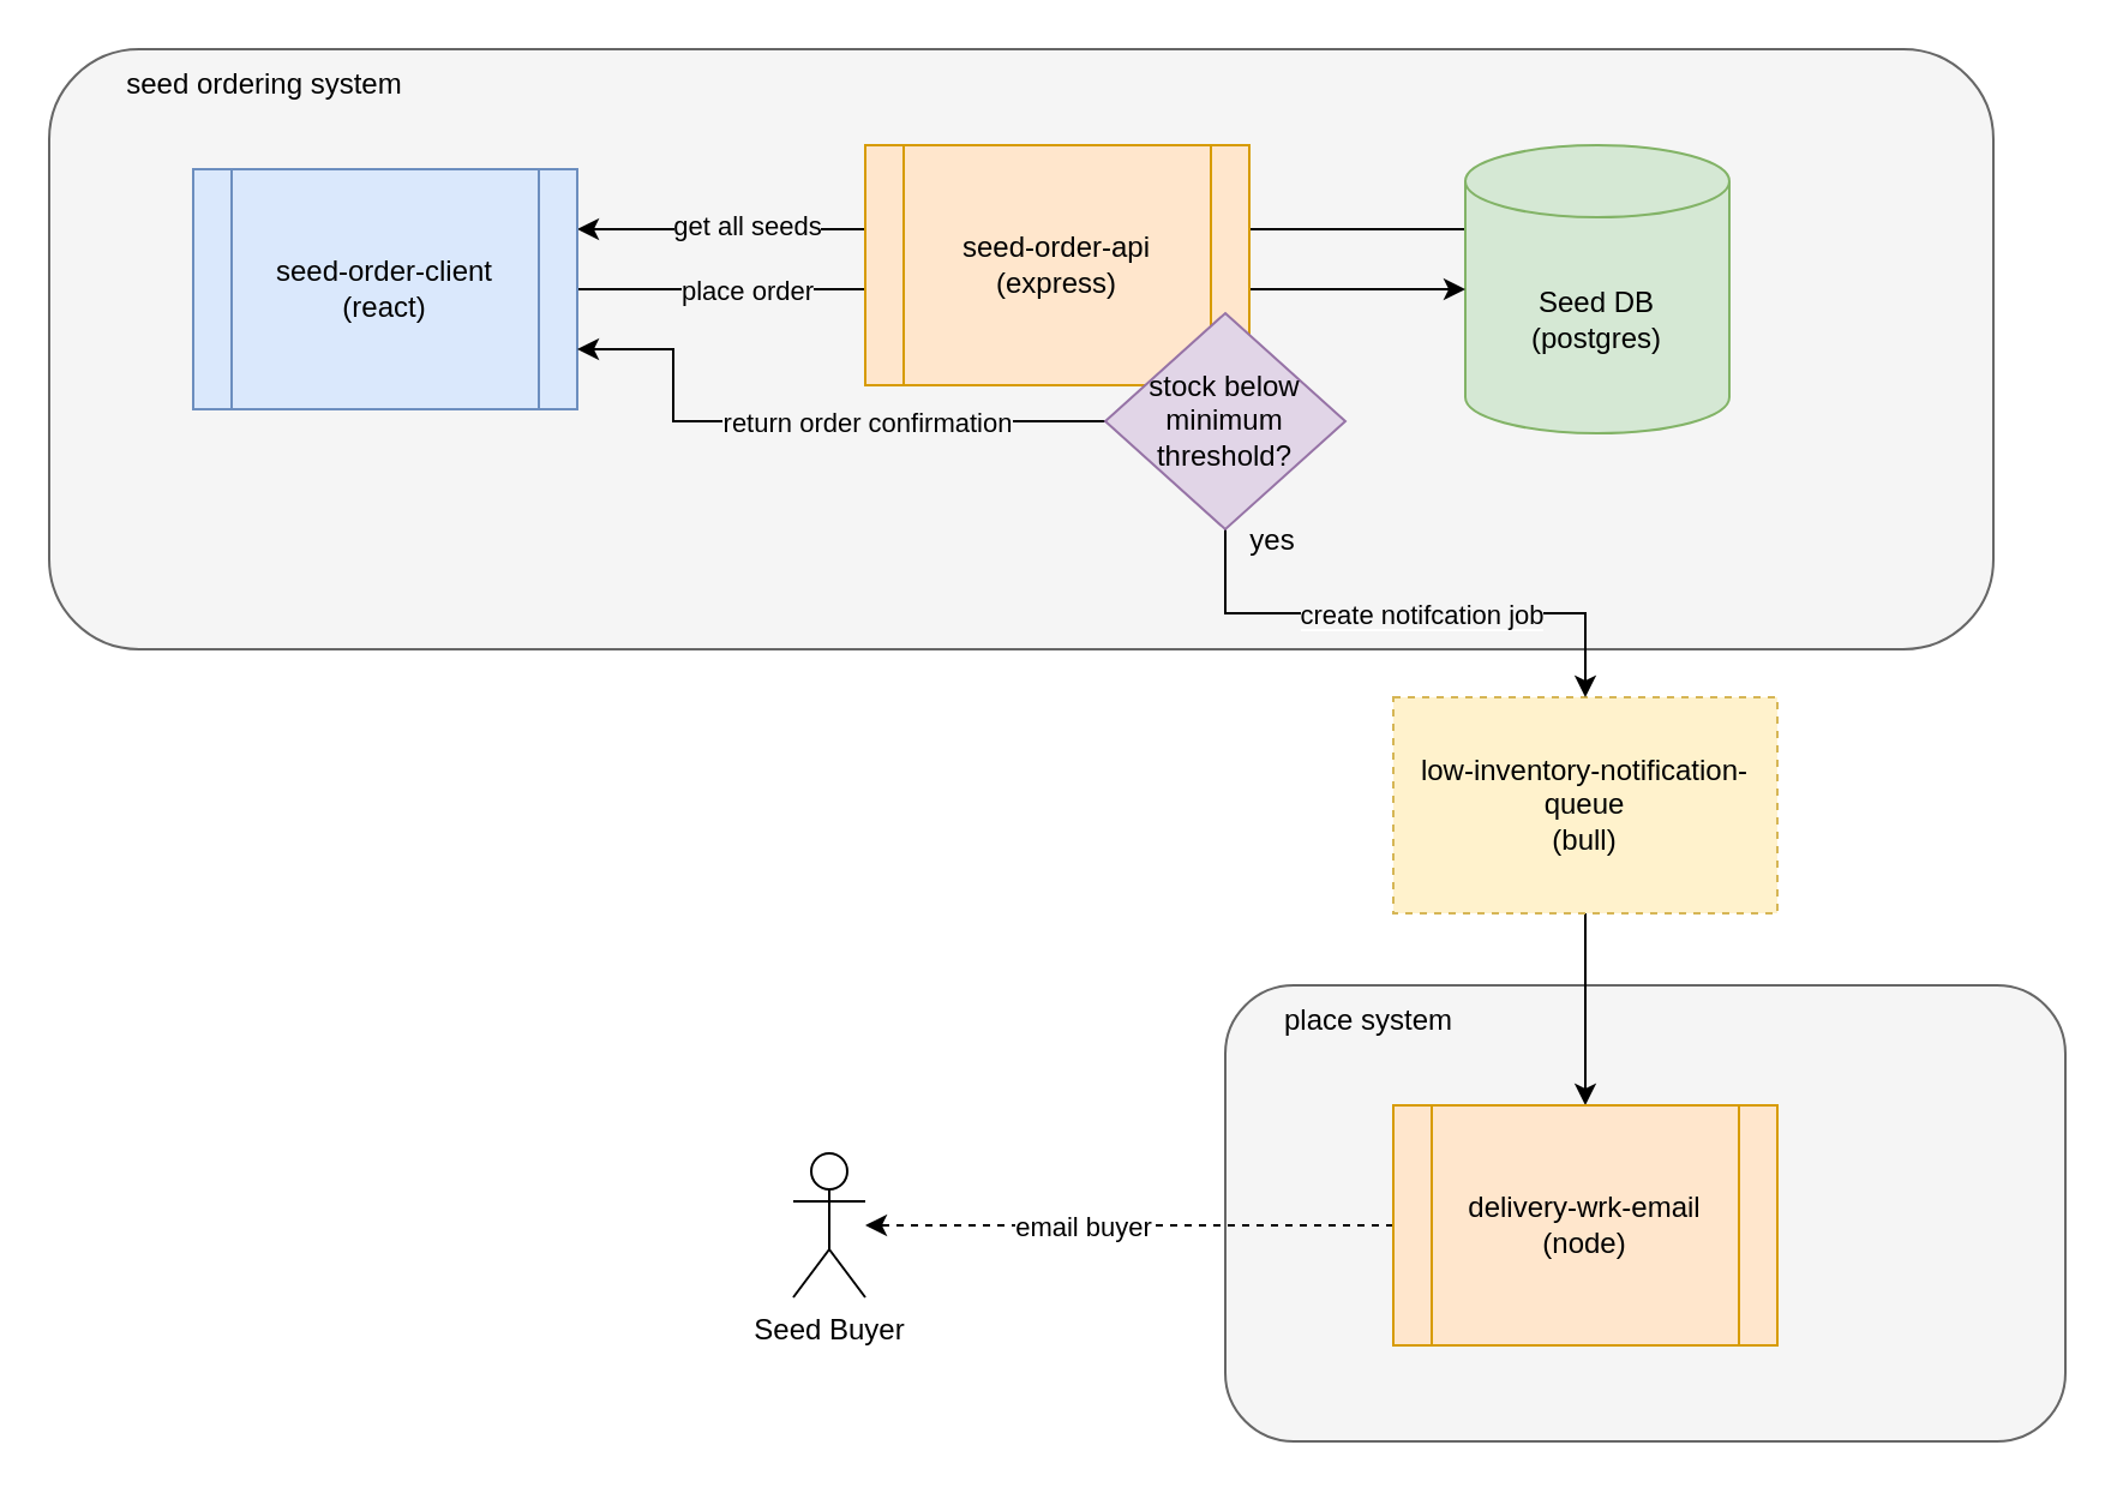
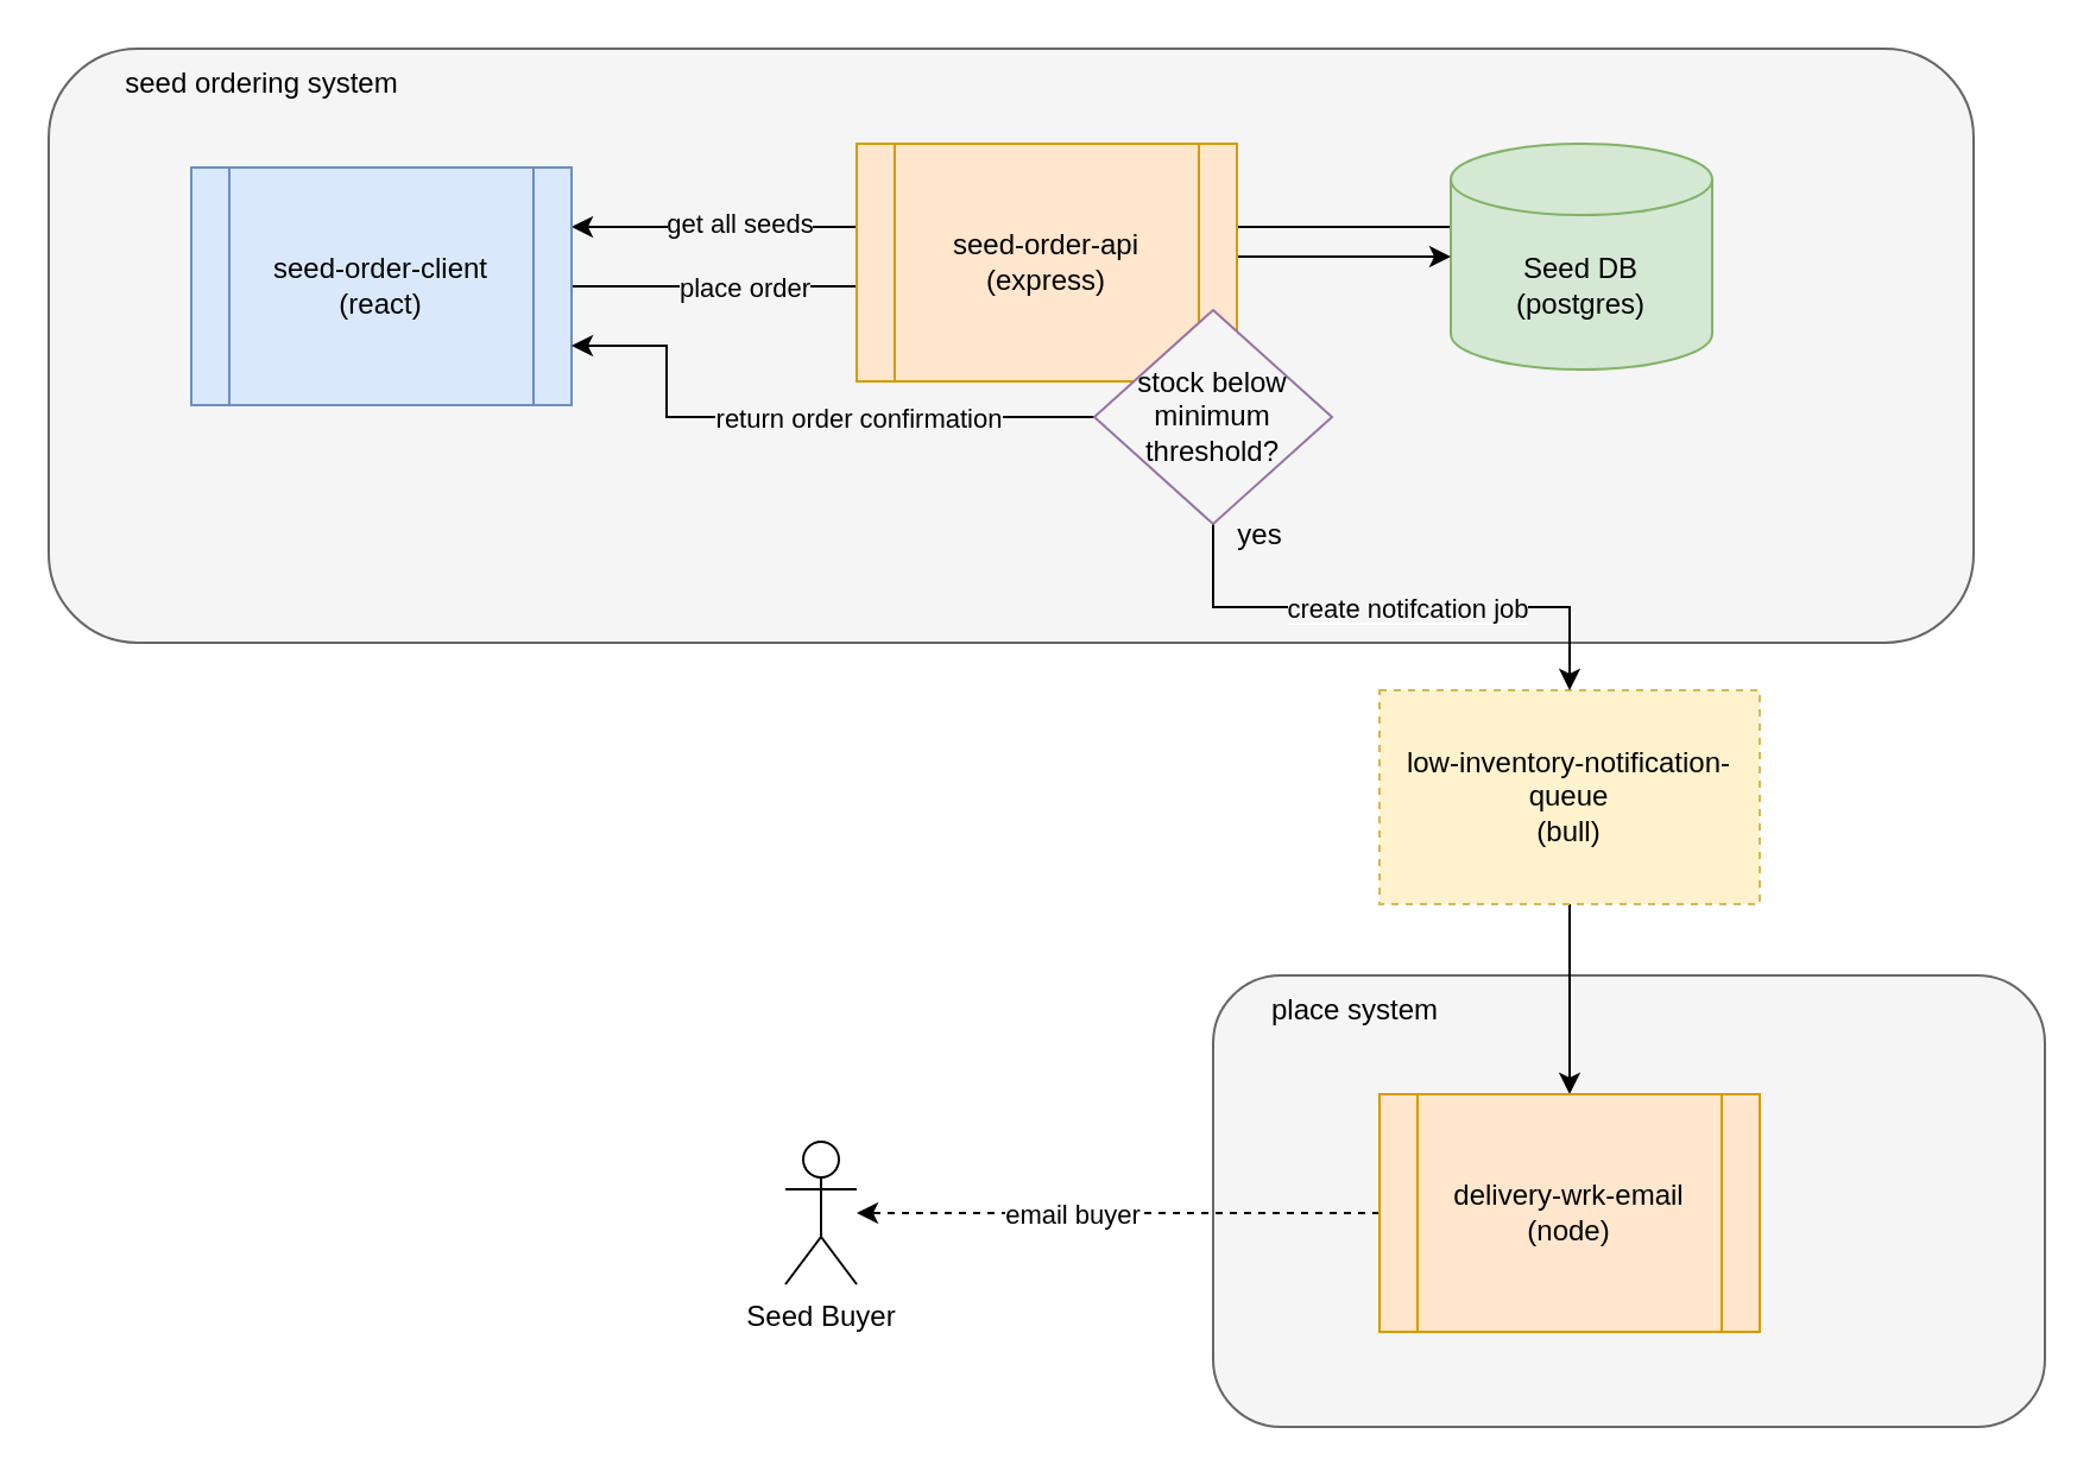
  <mxCell id="0" />
  <mxCell id="1" parent="0" />
  <mxCell id="2" value="" style="rounded=1;whiteSpace=wrap;html=1;fillColor=#f5f5f5;fontColor=#333333;strokeColor=#666666;" vertex="1" parent="1"><mxGeometry x="510" y="410" width="350" height="190" as="geometry" /></mxCell>
  <mxCell id="3" value="" style="rounded=1;whiteSpace=wrap;html=1;fillColor=#f5f5f5;fontColor=#333333;strokeColor=#666666;" vertex="1" parent="1"><mxGeometry x="20" y="20" width="810" height="250" as="geometry" /></mxCell>
  <mxCell id="4" style="edgeStyle=orthogonalEdgeStyle;rounded=0;orthogonalLoop=1;jettySize=auto;html=1;exitX=0;exitY=0;exitDx=0;exitDy=35;exitPerimeter=0;entryX=1;entryY=0.25;entryDx=0;entryDy=0;" edge="1" parent="1" source="6" target="9"><mxGeometry relative="1" as="geometry" /></mxCell>
  <mxCell id="5" value="get all seeds" style="edgeLabel;html=1;align=center;verticalAlign=middle;resizable=0;points=[];labelBackgroundColor=#F5F5F5;" vertex="1" connectable="0" parent="4"><mxGeometry x="0.72" y="-2" relative="1" as="geometry"><mxPoint x="18" as="offset" /></mxGeometry></mxCell>
- <mxCell id="6" value="Seed DB&lt;br&gt;(postgres)" style="shape=cylinder3;whiteSpace=wrap;html=1;boundedLbl=1;backgroundOutline=1;size=15;fillColor=#d5e8d4;strokeColor=#82b366;" vertex="1" parent="1"><mxGeometry x="610" y="60" width="110" height="120" as="geometry" /></mxCell>
+ <mxCell id="6" value="Seed DB&lt;br&gt;(postgres)" style="shape=cylinder3;whiteSpace=wrap;html=1;boundedLbl=1;backgroundOutline=1;size=15;fillColor=#d5e8d4;strokeColor=#82b366;" vertex="1" parent="1"><mxGeometry x="610" y="60" width="110" height="95" as="geometry" /></mxCell>
  <mxCell id="7" style="edgeStyle=orthogonalEdgeStyle;rounded=0;orthogonalLoop=1;jettySize=auto;html=1;exitX=1;exitY=0.5;exitDx=0;exitDy=0;" edge="1" parent="1" source="9" target="6"><mxGeometry relative="1" as="geometry" /></mxCell>
  <mxCell id="8" value="place order" style="edgeLabel;html=1;align=center;verticalAlign=middle;resizable=0;points=[];labelBackgroundColor=#F5F5F5;" vertex="1" connectable="0" parent="7"><mxGeometry x="-0.72" relative="1" as="geometry"><mxPoint x="18" as="offset" /></mxGeometry></mxCell>
  <mxCell id="9" value="seed-order-client&lt;br&gt;(react)" style="shape=process;whiteSpace=wrap;html=1;backgroundOutline=1;fillColor=#dae8fc;strokeColor=#6c8ebf;" vertex="1" parent="1"><mxGeometry x="80" y="70" width="160" height="100" as="geometry" /></mxCell>
  <mxCell id="10" style="edgeStyle=orthogonalEdgeStyle;rounded=0;orthogonalLoop=1;jettySize=auto;html=1;exitX=0.5;exitY=1;exitDx=0;exitDy=0;" edge="1" parent="1" source="11" target="14"><mxGeometry relative="1" as="geometry" /></mxCell>
  <mxCell id="11" value="low-inventory-notification-queue&lt;br&gt;(bull)" style="rounded=0;whiteSpace=wrap;html=1;fillColor=#fff2cc;strokeColor=#d6b656;dashed=1;" vertex="1" parent="1"><mxGeometry x="580" y="290" width="160" height="90" as="geometry" /></mxCell>
  <mxCell id="12" style="edgeStyle=orthogonalEdgeStyle;rounded=0;orthogonalLoop=1;jettySize=auto;html=1;exitX=0;exitY=0.5;exitDx=0;exitDy=0;dashed=1;" edge="1" parent="1" source="14" target="15"><mxGeometry relative="1" as="geometry" /></mxCell>
  <mxCell id="13" value="email buyer" style="edgeLabel;html=1;align=center;verticalAlign=middle;resizable=0;points=[];" vertex="1" connectable="0" parent="12"><mxGeometry x="-0.031" y="-3" relative="1" as="geometry"><mxPoint x="-23" y="3" as="offset" /></mxGeometry></mxCell>
  <mxCell id="14" value="delivery-wrk-email&lt;br&gt;(node)" style="shape=process;whiteSpace=wrap;html=1;backgroundOutline=1;fillColor=#ffe6cc;strokeColor=#d79b00;" vertex="1" parent="1"><mxGeometry x="580" y="460" width="160" height="100" as="geometry" /></mxCell>
  <mxCell id="15" value="Seed Buyer" style="shape=umlActor;verticalLabelPosition=bottom;verticalAlign=top;html=1;outlineConnect=0;" vertex="1" parent="1"><mxGeometry x="330" y="480" width="30" height="60" as="geometry" /></mxCell>
  <mxCell id="16" value="seed-order-api&lt;br&gt;(express)" style="shape=process;whiteSpace=wrap;html=1;backgroundOutline=1;fillColor=#ffe6cc;strokeColor=#d79b00;" vertex="1" parent="1"><mxGeometry x="360" y="60" width="160" height="100" as="geometry" /></mxCell>
  <mxCell id="17" style="edgeStyle=orthogonalEdgeStyle;rounded=0;orthogonalLoop=1;jettySize=auto;html=1;exitX=0.5;exitY=1;exitDx=0;exitDy=0;entryX=0.5;entryY=0;entryDx=0;entryDy=0;" edge="1" parent="1" source="21" target="11"><mxGeometry relative="1" as="geometry" /></mxCell>
  <mxCell id="18" value="&lt;span style=&quot;background-color: rgb(245, 245, 245);&quot;&gt;create notifcation job&lt;/span&gt;" style="edgeLabel;html=1;align=center;verticalAlign=middle;resizable=0;points=[];" vertex="1" connectable="0" parent="17"><mxGeometry x="0.05" relative="1" as="geometry"><mxPoint as="offset" /></mxGeometry></mxCell>
  <mxCell id="19" style="edgeStyle=orthogonalEdgeStyle;rounded=0;orthogonalLoop=1;jettySize=auto;html=1;exitX=0;exitY=0.5;exitDx=0;exitDy=0;entryX=1;entryY=0.75;entryDx=0;entryDy=0;" edge="1" parent="1" source="21" target="9"><mxGeometry relative="1" as="geometry"><Array as="points"><mxPoint x="280" y="175" /><mxPoint x="280" y="145" /></Array></mxGeometry></mxCell>
  <mxCell id="20" value="return order confirmation" style="edgeLabel;html=1;align=center;verticalAlign=middle;resizable=0;points=[];labelBackgroundColor=#F5F5F5;" vertex="1" connectable="0" parent="19"><mxGeometry x="-0.01" relative="1" as="geometry"><mxPoint x="24" as="offset" /></mxGeometry></mxCell>
- <mxCell id="21" value="stock below&lt;br&gt;minimum threshold?" style="rhombus;whiteSpace=wrap;html=1;fillColor=#e1d5e7;strokeColor=#9673a6;" vertex="1" parent="1"><mxGeometry x="460" y="130" width="100" height="90" as="geometry" /></mxCell>
+ <mxCell id="21" value="stock below&lt;br&gt;minimum threshold?" style="rhombus;whiteSpace=wrap;html=1;fillColor=#f5f5f5;strokeColor=#9673a6;" vertex="1" parent="1"><mxGeometry x="460" y="130" width="100" height="90" as="geometry" /></mxCell>
  <mxCell id="22" value="yes" style="text;html=1;strokeColor=none;fillColor=none;align=center;verticalAlign=middle;whiteSpace=wrap;rounded=0;" vertex="1" parent="1"><mxGeometry x="500" y="210" width="60" height="30" as="geometry" /></mxCell>
  <mxCell id="23" value="seed ordering system" style="text;html=1;strokeColor=none;fillColor=none;align=center;verticalAlign=middle;whiteSpace=wrap;rounded=0;" vertex="1" parent="1"><mxGeometry x="50" y="20" width="120" height="30" as="geometry" /></mxCell>
  <mxCell id="24" value="place system" style="text;html=1;strokeColor=none;fillColor=none;align=center;verticalAlign=middle;whiteSpace=wrap;rounded=0;" vertex="1" parent="1"><mxGeometry x="510" y="410" width="120" height="30" as="geometry" /></mxCell>
